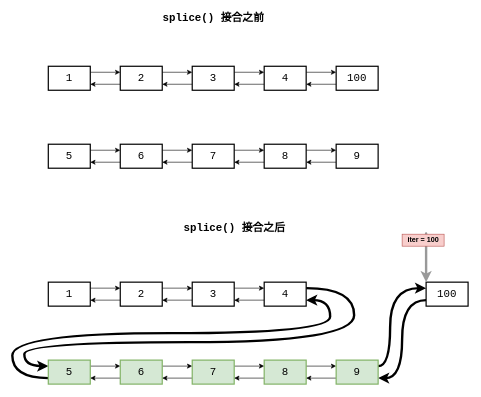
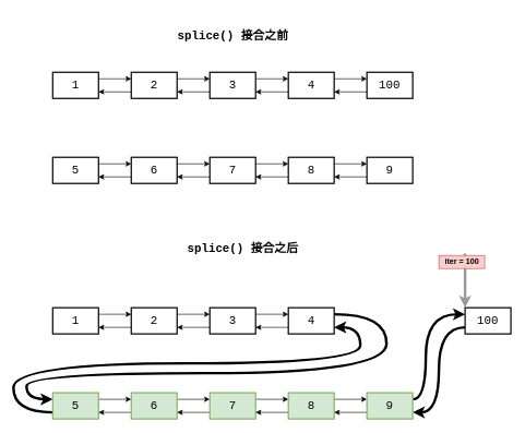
  <mxCell id="0" />
  <mxCell id="1" parent="0" />
  <mxCell id="2" style="edgeStyle=orthogonalEdgeStyle;rounded=0;orthogonalLoop=1;jettySize=auto;html=1;exitX=1;exitY=0.25;exitDx=0;exitDy=0;entryX=0;entryY=0.25;entryDx=0;entryDy=0;" parent="1" source="3" target="6" edge="1"><mxGeometry relative="1" as="geometry" /></mxCell>
  <mxCell id="3" value="&lt;font face=&quot;Courier New&quot; style=&quot;font-size: 18px&quot;&gt;1&lt;/font&gt;" style="rounded=0;whiteSpace=wrap;html=1;strokeWidth=2;" parent="1" vertex="1"><mxGeometry x="80" y="110" width="70" height="40" as="geometry" /></mxCell>
  <mxCell id="4" style="edgeStyle=orthogonalEdgeStyle;rounded=0;orthogonalLoop=1;jettySize=auto;html=1;exitX=0;exitY=0.75;exitDx=0;exitDy=0;entryX=1;entryY=0.75;entryDx=0;entryDy=0;" parent="1" source="6" target="3" edge="1"><mxGeometry relative="1" as="geometry" /></mxCell>
  <mxCell id="5" style="edgeStyle=orthogonalEdgeStyle;rounded=0;orthogonalLoop=1;jettySize=auto;html=1;exitX=1;exitY=0.25;exitDx=0;exitDy=0;entryX=0;entryY=0.25;entryDx=0;entryDy=0;" parent="1" source="6" target="9" edge="1"><mxGeometry relative="1" as="geometry" /></mxCell>
  <mxCell id="6" value="&lt;font face=&quot;Courier New&quot; style=&quot;font-size: 18px&quot;&gt;2&lt;/font&gt;" style="rounded=0;whiteSpace=wrap;html=1;strokeWidth=2;" parent="1" vertex="1"><mxGeometry x="200" y="110" width="70" height="40" as="geometry" /></mxCell>
  <mxCell id="7" style="edgeStyle=orthogonalEdgeStyle;rounded=0;orthogonalLoop=1;jettySize=auto;html=1;exitX=0;exitY=0.75;exitDx=0;exitDy=0;entryX=1;entryY=0.75;entryDx=0;entryDy=0;" parent="1" source="9" target="6" edge="1"><mxGeometry relative="1" as="geometry" /></mxCell>
  <mxCell id="8" style="edgeStyle=orthogonalEdgeStyle;rounded=0;orthogonalLoop=1;jettySize=auto;html=1;exitX=1;exitY=0.25;exitDx=0;exitDy=0;entryX=0;entryY=0.25;entryDx=0;entryDy=0;" parent="1" source="9" target="12" edge="1"><mxGeometry relative="1" as="geometry" /></mxCell>
  <mxCell id="9" value="&lt;font face=&quot;Courier New&quot; style=&quot;font-size: 18px&quot;&gt;3&lt;/font&gt;" style="rounded=0;whiteSpace=wrap;html=1;strokeWidth=2;" parent="1" vertex="1"><mxGeometry x="320" y="110" width="70" height="40" as="geometry" /></mxCell>
  <mxCell id="10" style="edgeStyle=orthogonalEdgeStyle;rounded=0;orthogonalLoop=1;jettySize=auto;html=1;exitX=0;exitY=0.75;exitDx=0;exitDy=0;entryX=1;entryY=0.75;entryDx=0;entryDy=0;" parent="1" source="12" target="9" edge="1"><mxGeometry relative="1" as="geometry" /></mxCell>
  <mxCell id="11" style="edgeStyle=orthogonalEdgeStyle;rounded=0;orthogonalLoop=1;jettySize=auto;html=1;exitX=1;exitY=0.25;exitDx=0;exitDy=0;entryX=0;entryY=0.25;entryDx=0;entryDy=0;" parent="1" source="12" target="14" edge="1"><mxGeometry relative="1" as="geometry" /></mxCell>
  <mxCell id="12" value="&lt;font face=&quot;Courier New&quot; style=&quot;font-size: 18px&quot;&gt;4&lt;/font&gt;" style="rounded=0;whiteSpace=wrap;html=1;strokeWidth=2;" parent="1" vertex="1"><mxGeometry x="440" y="110" width="70" height="40" as="geometry" /></mxCell>
  <mxCell id="13" style="edgeStyle=orthogonalEdgeStyle;rounded=0;orthogonalLoop=1;jettySize=auto;html=1;exitX=0;exitY=0.75;exitDx=0;exitDy=0;entryX=1;entryY=0.75;entryDx=0;entryDy=0;" parent="1" source="14" target="12" edge="1"><mxGeometry relative="1" as="geometry" /></mxCell>
  <mxCell id="14" value="&lt;font face=&quot;Courier New&quot; style=&quot;font-size: 18px&quot;&gt;100&lt;/font&gt;" style="rounded=0;whiteSpace=wrap;html=1;strokeWidth=2;" parent="1" vertex="1"><mxGeometry x="560" y="110" width="70" height="40" as="geometry" /></mxCell>
  <mxCell id="15" style="edgeStyle=orthogonalEdgeStyle;rounded=0;orthogonalLoop=1;jettySize=auto;html=1;exitX=1;exitY=0.25;exitDx=0;exitDy=0;entryX=0;entryY=0.25;entryDx=0;entryDy=0;" parent="1" source="16" target="19" edge="1"><mxGeometry relative="1" as="geometry" /></mxCell>
  <mxCell id="16" value="&lt;font face=&quot;Courier New&quot; style=&quot;font-size: 18px&quot;&gt;5&lt;/font&gt;" style="rounded=0;whiteSpace=wrap;html=1;strokeWidth=2;" parent="1" vertex="1"><mxGeometry x="80" y="240" width="70" height="40" as="geometry" /></mxCell>
  <mxCell id="17" style="edgeStyle=orthogonalEdgeStyle;rounded=0;orthogonalLoop=1;jettySize=auto;html=1;exitX=0;exitY=0.75;exitDx=0;exitDy=0;entryX=1;entryY=0.75;entryDx=0;entryDy=0;" parent="1" source="19" target="16" edge="1"><mxGeometry relative="1" as="geometry" /></mxCell>
  <mxCell id="18" style="edgeStyle=orthogonalEdgeStyle;rounded=0;orthogonalLoop=1;jettySize=auto;html=1;exitX=1;exitY=0.25;exitDx=0;exitDy=0;entryX=0;entryY=0.25;entryDx=0;entryDy=0;" parent="1" source="19" target="22" edge="1"><mxGeometry relative="1" as="geometry" /></mxCell>
  <mxCell id="19" value="&lt;font face=&quot;Courier New&quot; style=&quot;font-size: 18px&quot;&gt;6&lt;/font&gt;" style="rounded=0;whiteSpace=wrap;html=1;strokeWidth=2;" parent="1" vertex="1"><mxGeometry x="200" y="240" width="70" height="40" as="geometry" /></mxCell>
  <mxCell id="20" style="edgeStyle=orthogonalEdgeStyle;rounded=0;orthogonalLoop=1;jettySize=auto;html=1;exitX=0;exitY=0.75;exitDx=0;exitDy=0;entryX=1;entryY=0.75;entryDx=0;entryDy=0;" parent="1" source="22" target="19" edge="1"><mxGeometry relative="1" as="geometry" /></mxCell>
  <mxCell id="21" style="edgeStyle=orthogonalEdgeStyle;rounded=0;orthogonalLoop=1;jettySize=auto;html=1;exitX=1;exitY=0.25;exitDx=0;exitDy=0;entryX=0;entryY=0.25;entryDx=0;entryDy=0;" parent="1" source="22" target="25" edge="1"><mxGeometry relative="1" as="geometry" /></mxCell>
  <mxCell id="22" value="&lt;font face=&quot;Courier New&quot; style=&quot;font-size: 18px&quot;&gt;7&lt;/font&gt;" style="rounded=0;whiteSpace=wrap;html=1;strokeWidth=2;" parent="1" vertex="1"><mxGeometry x="320" y="240" width="70" height="40" as="geometry" /></mxCell>
  <mxCell id="23" style="edgeStyle=orthogonalEdgeStyle;rounded=0;orthogonalLoop=1;jettySize=auto;html=1;exitX=0;exitY=0.75;exitDx=0;exitDy=0;entryX=1;entryY=0.75;entryDx=0;entryDy=0;" parent="1" source="25" target="22" edge="1"><mxGeometry relative="1" as="geometry" /></mxCell>
  <mxCell id="24" style="edgeStyle=orthogonalEdgeStyle;rounded=0;orthogonalLoop=1;jettySize=auto;html=1;exitX=1;exitY=0.25;exitDx=0;exitDy=0;entryX=0;entryY=0.25;entryDx=0;entryDy=0;" parent="1" source="25" target="27" edge="1"><mxGeometry relative="1" as="geometry" /></mxCell>
  <mxCell id="25" value="&lt;font face=&quot;Courier New&quot; style=&quot;font-size: 18px&quot;&gt;8&lt;/font&gt;" style="rounded=0;whiteSpace=wrap;html=1;strokeWidth=2;" parent="1" vertex="1"><mxGeometry x="440" y="240" width="70" height="40" as="geometry" /></mxCell>
  <mxCell id="26" style="edgeStyle=orthogonalEdgeStyle;rounded=0;orthogonalLoop=1;jettySize=auto;html=1;exitX=0;exitY=0.75;exitDx=0;exitDy=0;entryX=1;entryY=0.75;entryDx=0;entryDy=0;" parent="1" source="27" target="25" edge="1"><mxGeometry relative="1" as="geometry" /></mxCell>
  <mxCell id="27" value="&lt;font face=&quot;Courier New&quot; style=&quot;font-size: 18px&quot;&gt;9&lt;/font&gt;" style="rounded=0;whiteSpace=wrap;html=1;strokeWidth=2;" parent="1" vertex="1"><mxGeometry x="560" y="240" width="70" height="40" as="geometry" /></mxCell>
- <mxCell id="28" value="&lt;font face=&quot;Courier New&quot; style=&quot;font-size: 18px&quot;&gt;&lt;b&gt;splice() 接合之前&lt;/b&gt;&lt;/font&gt;" style="text;html=1;align=center;verticalAlign=middle;resizable=0;points=[];autosize=1;strokeColor=none;" parent="1" vertex="1"><mxGeometry x="265" y="20" width="180" height="20" as="geometry" /></mxCell>
+ <mxCell id="28" value="&lt;font face=&quot;Courier New&quot; style=&quot;font-size: 18px&quot;&gt;&lt;b&gt;splice() 接合之前&lt;/b&gt;&lt;/font&gt;" style="text;html=1;align=center;verticalAlign=middle;resizable=0;points=[];autosize=1;strokeColor=none;" parent="1" vertex="1"><mxGeometry x="265" y="45" width="180" height="20" as="geometry" /></mxCell>
  <mxCell id="29" style="edgeStyle=orthogonalEdgeStyle;rounded=0;orthogonalLoop=1;jettySize=auto;html=1;exitX=1;exitY=0.25;exitDx=0;exitDy=0;entryX=0;entryY=0.25;entryDx=0;entryDy=0;" parent="1" source="30" target="33" edge="1"><mxGeometry relative="1" as="geometry" /></mxCell>
  <mxCell id="30" value="&lt;font face=&quot;Courier New&quot; style=&quot;font-size: 18px&quot;&gt;1&lt;/font&gt;" style="rounded=0;whiteSpace=wrap;html=1;strokeWidth=2;" parent="1" vertex="1"><mxGeometry x="80" y="470" width="70" height="40" as="geometry" /></mxCell>
  <mxCell id="31" style="edgeStyle=orthogonalEdgeStyle;rounded=0;orthogonalLoop=1;jettySize=auto;html=1;exitX=0;exitY=0.75;exitDx=0;exitDy=0;entryX=1;entryY=0.75;entryDx=0;entryDy=0;" parent="1" source="33" target="30" edge="1"><mxGeometry relative="1" as="geometry" /></mxCell>
  <mxCell id="32" style="edgeStyle=orthogonalEdgeStyle;rounded=0;orthogonalLoop=1;jettySize=auto;html=1;exitX=1;exitY=0.25;exitDx=0;exitDy=0;entryX=0;entryY=0.25;entryDx=0;entryDy=0;" parent="1" source="33" target="36" edge="1"><mxGeometry relative="1" as="geometry" /></mxCell>
  <mxCell id="33" value="&lt;font face=&quot;Courier New&quot; style=&quot;font-size: 18px&quot;&gt;2&lt;/font&gt;" style="rounded=0;whiteSpace=wrap;html=1;strokeWidth=2;" parent="1" vertex="1"><mxGeometry x="200" y="470" width="70" height="40" as="geometry" /></mxCell>
  <mxCell id="34" style="edgeStyle=orthogonalEdgeStyle;rounded=0;orthogonalLoop=1;jettySize=auto;html=1;exitX=0;exitY=0.75;exitDx=0;exitDy=0;entryX=1;entryY=0.75;entryDx=0;entryDy=0;" parent="1" source="36" target="33" edge="1"><mxGeometry relative="1" as="geometry" /></mxCell>
  <mxCell id="35" style="edgeStyle=orthogonalEdgeStyle;rounded=0;orthogonalLoop=1;jettySize=auto;html=1;exitX=1;exitY=0.25;exitDx=0;exitDy=0;entryX=0;entryY=0.25;entryDx=0;entryDy=0;" parent="1" source="36" target="40" edge="1"><mxGeometry relative="1" as="geometry" /></mxCell>
  <mxCell id="36" value="&lt;font face=&quot;Courier New&quot; style=&quot;font-size: 18px&quot;&gt;3&lt;/font&gt;" style="rounded=0;whiteSpace=wrap;html=1;strokeWidth=2;" parent="1" vertex="1"><mxGeometry x="320" y="470" width="70" height="40" as="geometry" /></mxCell>
  <mxCell id="37" style="edgeStyle=orthogonalEdgeStyle;rounded=0;orthogonalLoop=1;jettySize=auto;html=1;exitX=0;exitY=0.75;exitDx=0;exitDy=0;entryX=1;entryY=0.75;entryDx=0;entryDy=0;" parent="1" source="40" target="36" edge="1"><mxGeometry relative="1" as="geometry" /></mxCell>
  <mxCell id="38" style="edgeStyle=orthogonalEdgeStyle;curved=1;rounded=0;orthogonalLoop=1;jettySize=auto;html=1;exitX=1;exitY=0.25;exitDx=0;exitDy=0;entryX=0;entryY=0.25;entryDx=0;entryDy=0;strokeColor=#000000;strokeWidth=4;" parent="1" source="40" target="44" edge="1"><mxGeometry relative="1" as="geometry"><Array as="points"><mxPoint x="590" y="480" /><mxPoint x="590" y="570" /><mxPoint x="40" y="570" /><mxPoint x="40" y="610" /></Array></mxGeometry></mxCell>
  <mxCell id="39" style="edgeStyle=orthogonalEdgeStyle;curved=1;rounded=0;orthogonalLoop=1;jettySize=auto;html=1;exitX=0;exitY=0.75;exitDx=0;exitDy=0;entryX=1;entryY=0.75;entryDx=0;entryDy=0;strokeColor=#000000;strokeWidth=4;" parent="1" source="44" target="40" edge="1"><mxGeometry relative="1" as="geometry"><Array as="points"><mxPoint x="20" y="630" /><mxPoint x="20" y="555" /><mxPoint x="550" y="555" /><mxPoint x="550" y="500" /></Array></mxGeometry></mxCell>
  <mxCell id="40" value="&lt;font face=&quot;Courier New&quot; style=&quot;font-size: 18px&quot;&gt;4&lt;/font&gt;" style="rounded=0;whiteSpace=wrap;html=1;strokeWidth=2;" parent="1" vertex="1"><mxGeometry x="440" y="470" width="70" height="40" as="geometry" /></mxCell>
  <mxCell id="41" style="edgeStyle=orthogonalEdgeStyle;rounded=0;orthogonalLoop=1;jettySize=auto;html=1;exitX=0;exitY=0.75;exitDx=0;exitDy=0;entryX=1;entryY=0.75;entryDx=0;entryDy=0;curved=1;strokeWidth=4;" parent="1" source="42" target="56" edge="1"><mxGeometry relative="1" as="geometry" /></mxCell>
  <mxCell id="42" value="&lt;font face=&quot;Courier New&quot; style=&quot;font-size: 18px&quot;&gt;100&lt;/font&gt;" style="rounded=0;whiteSpace=wrap;html=1;strokeWidth=2;" parent="1" vertex="1"><mxGeometry x="710" y="470" width="70" height="40" as="geometry" /></mxCell>
  <mxCell id="43" style="edgeStyle=orthogonalEdgeStyle;rounded=0;orthogonalLoop=1;jettySize=auto;html=1;exitX=1;exitY=0.25;exitDx=0;exitDy=0;entryX=0;entryY=0.25;entryDx=0;entryDy=0;" parent="1" source="44" target="47" edge="1"><mxGeometry relative="1" as="geometry" /></mxCell>
  <mxCell id="44" value="&lt;font face=&quot;Courier New&quot; style=&quot;font-size: 18px&quot;&gt;5&lt;/font&gt;" style="rounded=0;whiteSpace=wrap;html=1;strokeWidth=2;fillColor=#d5e8d4;strokeColor=#82b366;" parent="1" vertex="1"><mxGeometry x="80" y="600" width="70" height="40" as="geometry" /></mxCell>
  <mxCell id="45" style="edgeStyle=orthogonalEdgeStyle;rounded=0;orthogonalLoop=1;jettySize=auto;html=1;exitX=0;exitY=0.75;exitDx=0;exitDy=0;entryX=1;entryY=0.75;entryDx=0;entryDy=0;" parent="1" source="47" target="44" edge="1"><mxGeometry relative="1" as="geometry" /></mxCell>
  <mxCell id="46" style="edgeStyle=orthogonalEdgeStyle;rounded=0;orthogonalLoop=1;jettySize=auto;html=1;exitX=1;exitY=0.25;exitDx=0;exitDy=0;entryX=0;entryY=0.25;entryDx=0;entryDy=0;" parent="1" source="47" target="50" edge="1"><mxGeometry relative="1" as="geometry" /></mxCell>
  <mxCell id="47" value="&lt;font face=&quot;Courier New&quot; style=&quot;font-size: 18px&quot;&gt;6&lt;/font&gt;" style="rounded=0;whiteSpace=wrap;html=1;strokeWidth=2;fillColor=#d5e8d4;strokeColor=#82b366;" parent="1" vertex="1"><mxGeometry x="200" y="600" width="70" height="40" as="geometry" /></mxCell>
  <mxCell id="48" style="edgeStyle=orthogonalEdgeStyle;rounded=0;orthogonalLoop=1;jettySize=auto;html=1;exitX=0;exitY=0.75;exitDx=0;exitDy=0;entryX=1;entryY=0.75;entryDx=0;entryDy=0;" parent="1" source="50" target="47" edge="1"><mxGeometry relative="1" as="geometry" /></mxCell>
  <mxCell id="49" style="edgeStyle=orthogonalEdgeStyle;rounded=0;orthogonalLoop=1;jettySize=auto;html=1;exitX=1;exitY=0.25;exitDx=0;exitDy=0;entryX=0;entryY=0.25;entryDx=0;entryDy=0;" parent="1" source="50" target="53" edge="1"><mxGeometry relative="1" as="geometry" /></mxCell>
  <mxCell id="50" value="&lt;font face=&quot;Courier New&quot; style=&quot;font-size: 18px&quot;&gt;7&lt;/font&gt;" style="rounded=0;whiteSpace=wrap;html=1;strokeWidth=2;fillColor=#d5e8d4;strokeColor=#82b366;" parent="1" vertex="1"><mxGeometry x="320" y="600" width="70" height="40" as="geometry" /></mxCell>
  <mxCell id="51" style="edgeStyle=orthogonalEdgeStyle;rounded=0;orthogonalLoop=1;jettySize=auto;html=1;exitX=0;exitY=0.75;exitDx=0;exitDy=0;entryX=1;entryY=0.75;entryDx=0;entryDy=0;" parent="1" source="53" target="50" edge="1"><mxGeometry relative="1" as="geometry" /></mxCell>
  <mxCell id="52" style="edgeStyle=orthogonalEdgeStyle;rounded=0;orthogonalLoop=1;jettySize=auto;html=1;exitX=1;exitY=0.25;exitDx=0;exitDy=0;entryX=0;entryY=0.25;entryDx=0;entryDy=0;" parent="1" source="53" target="56" edge="1"><mxGeometry relative="1" as="geometry" /></mxCell>
  <mxCell id="53" value="&lt;font face=&quot;Courier New&quot; style=&quot;font-size: 18px&quot;&gt;8&lt;/font&gt;" style="rounded=0;whiteSpace=wrap;html=1;strokeWidth=2;fillColor=#d5e8d4;strokeColor=#82b366;" parent="1" vertex="1"><mxGeometry x="440" y="600" width="70" height="40" as="geometry" /></mxCell>
  <mxCell id="54" style="edgeStyle=orthogonalEdgeStyle;rounded=0;orthogonalLoop=1;jettySize=auto;html=1;exitX=0;exitY=0.75;exitDx=0;exitDy=0;entryX=1;entryY=0.75;entryDx=0;entryDy=0;" parent="1" source="56" target="53" edge="1"><mxGeometry relative="1" as="geometry" /></mxCell>
  <mxCell id="55" style="edgeStyle=orthogonalEdgeStyle;rounded=0;orthogonalLoop=1;jettySize=auto;html=1;exitX=1;exitY=0.25;exitDx=0;exitDy=0;entryX=0;entryY=0.25;entryDx=0;entryDy=0;strokeWidth=4;curved=1;" parent="1" source="56" target="42" edge="1"><mxGeometry relative="1" as="geometry"><Array as="points"><mxPoint x="650" y="610" /><mxPoint x="650" y="480" /></Array></mxGeometry></mxCell>
  <mxCell id="56" value="&lt;font face=&quot;Courier New&quot; style=&quot;font-size: 18px&quot;&gt;9&lt;/font&gt;" style="rounded=0;whiteSpace=wrap;html=1;strokeWidth=2;fillColor=#d5e8d4;strokeColor=#82b366;" parent="1" vertex="1"><mxGeometry x="560" y="600" width="70" height="40" as="geometry" /></mxCell>
  <mxCell id="57" style="edgeStyle=orthogonalEdgeStyle;curved=1;rounded=0;orthogonalLoop=1;jettySize=auto;html=1;entryX=0;entryY=0;entryDx=0;entryDy=0;strokeColor=#999999;strokeWidth=4;" parent="1" source="58" target="42" edge="1"><mxGeometry relative="1" as="geometry"><Array as="points"><mxPoint x="710" y="380" /><mxPoint x="710" y="380" /></Array></mxGeometry></mxCell>
  <mxCell id="58" value="&lt;b&gt;iter = 100&lt;/b&gt;" style="text;html=1;align=center;verticalAlign=middle;resizable=0;points=[];autosize=1;strokeColor=#b85450;fillColor=#f8cecc;" parent="1" vertex="1"><mxGeometry x="670" y="390" width="70" height="20" as="geometry" /></mxCell>
- <mxCell id="59" value="&lt;font face=&quot;Courier New&quot; style=&quot;font-size: 18px&quot;&gt;&lt;b&gt;splice() 接合之后&lt;/b&gt;&lt;/font&gt;" style="text;html=1;align=center;verticalAlign=middle;resizable=0;points=[];autosize=1;strokeColor=none;" parent="1" vertex="1"><mxGeometry x="300" y="370" width="180" height="20" as="geometry" /></mxCell>
+ <mxCell id="59" value="&lt;font face=&quot;Courier New&quot; style=&quot;font-size: 18px&quot;&gt;&lt;b&gt;splice() 接合之后&lt;/b&gt;&lt;/font&gt;" style="text;html=1;align=center;verticalAlign=middle;resizable=0;points=[];autosize=1;strokeColor=none;" parent="1" vertex="1"><mxGeometry x="280" y="370" width="180" height="20" as="geometry" /></mxCell>
